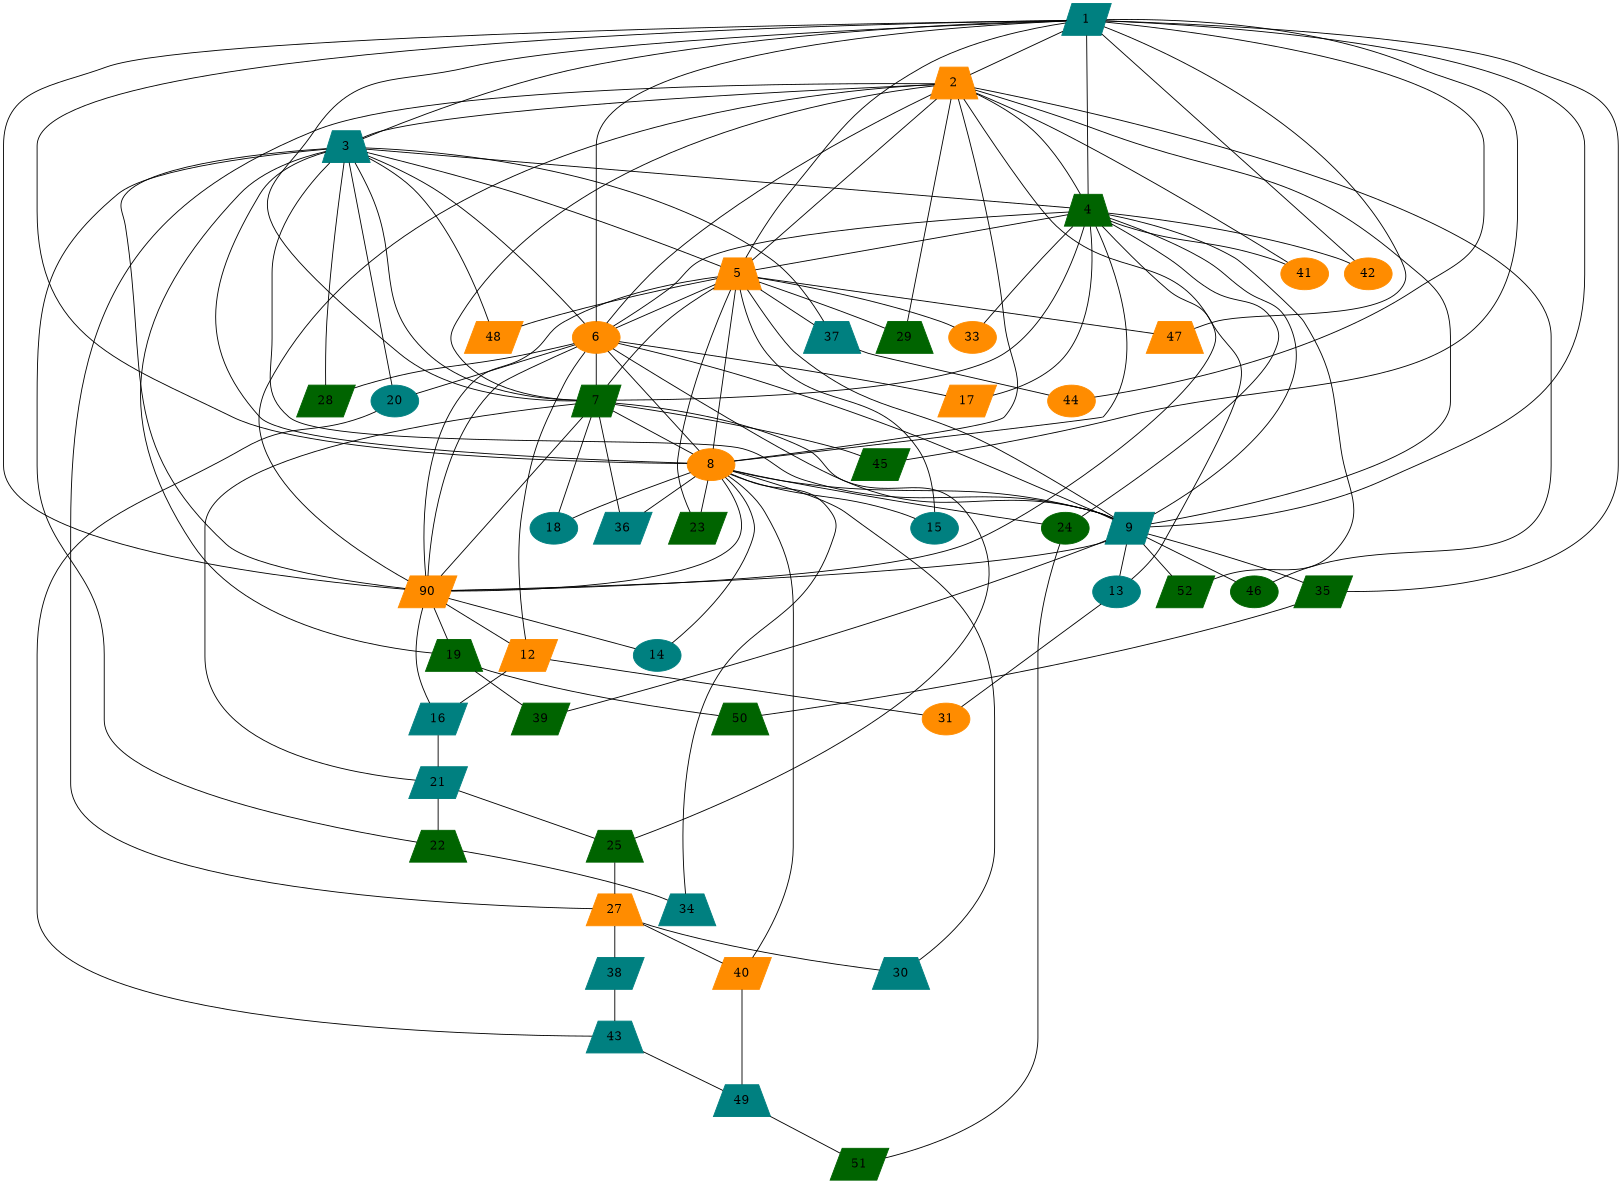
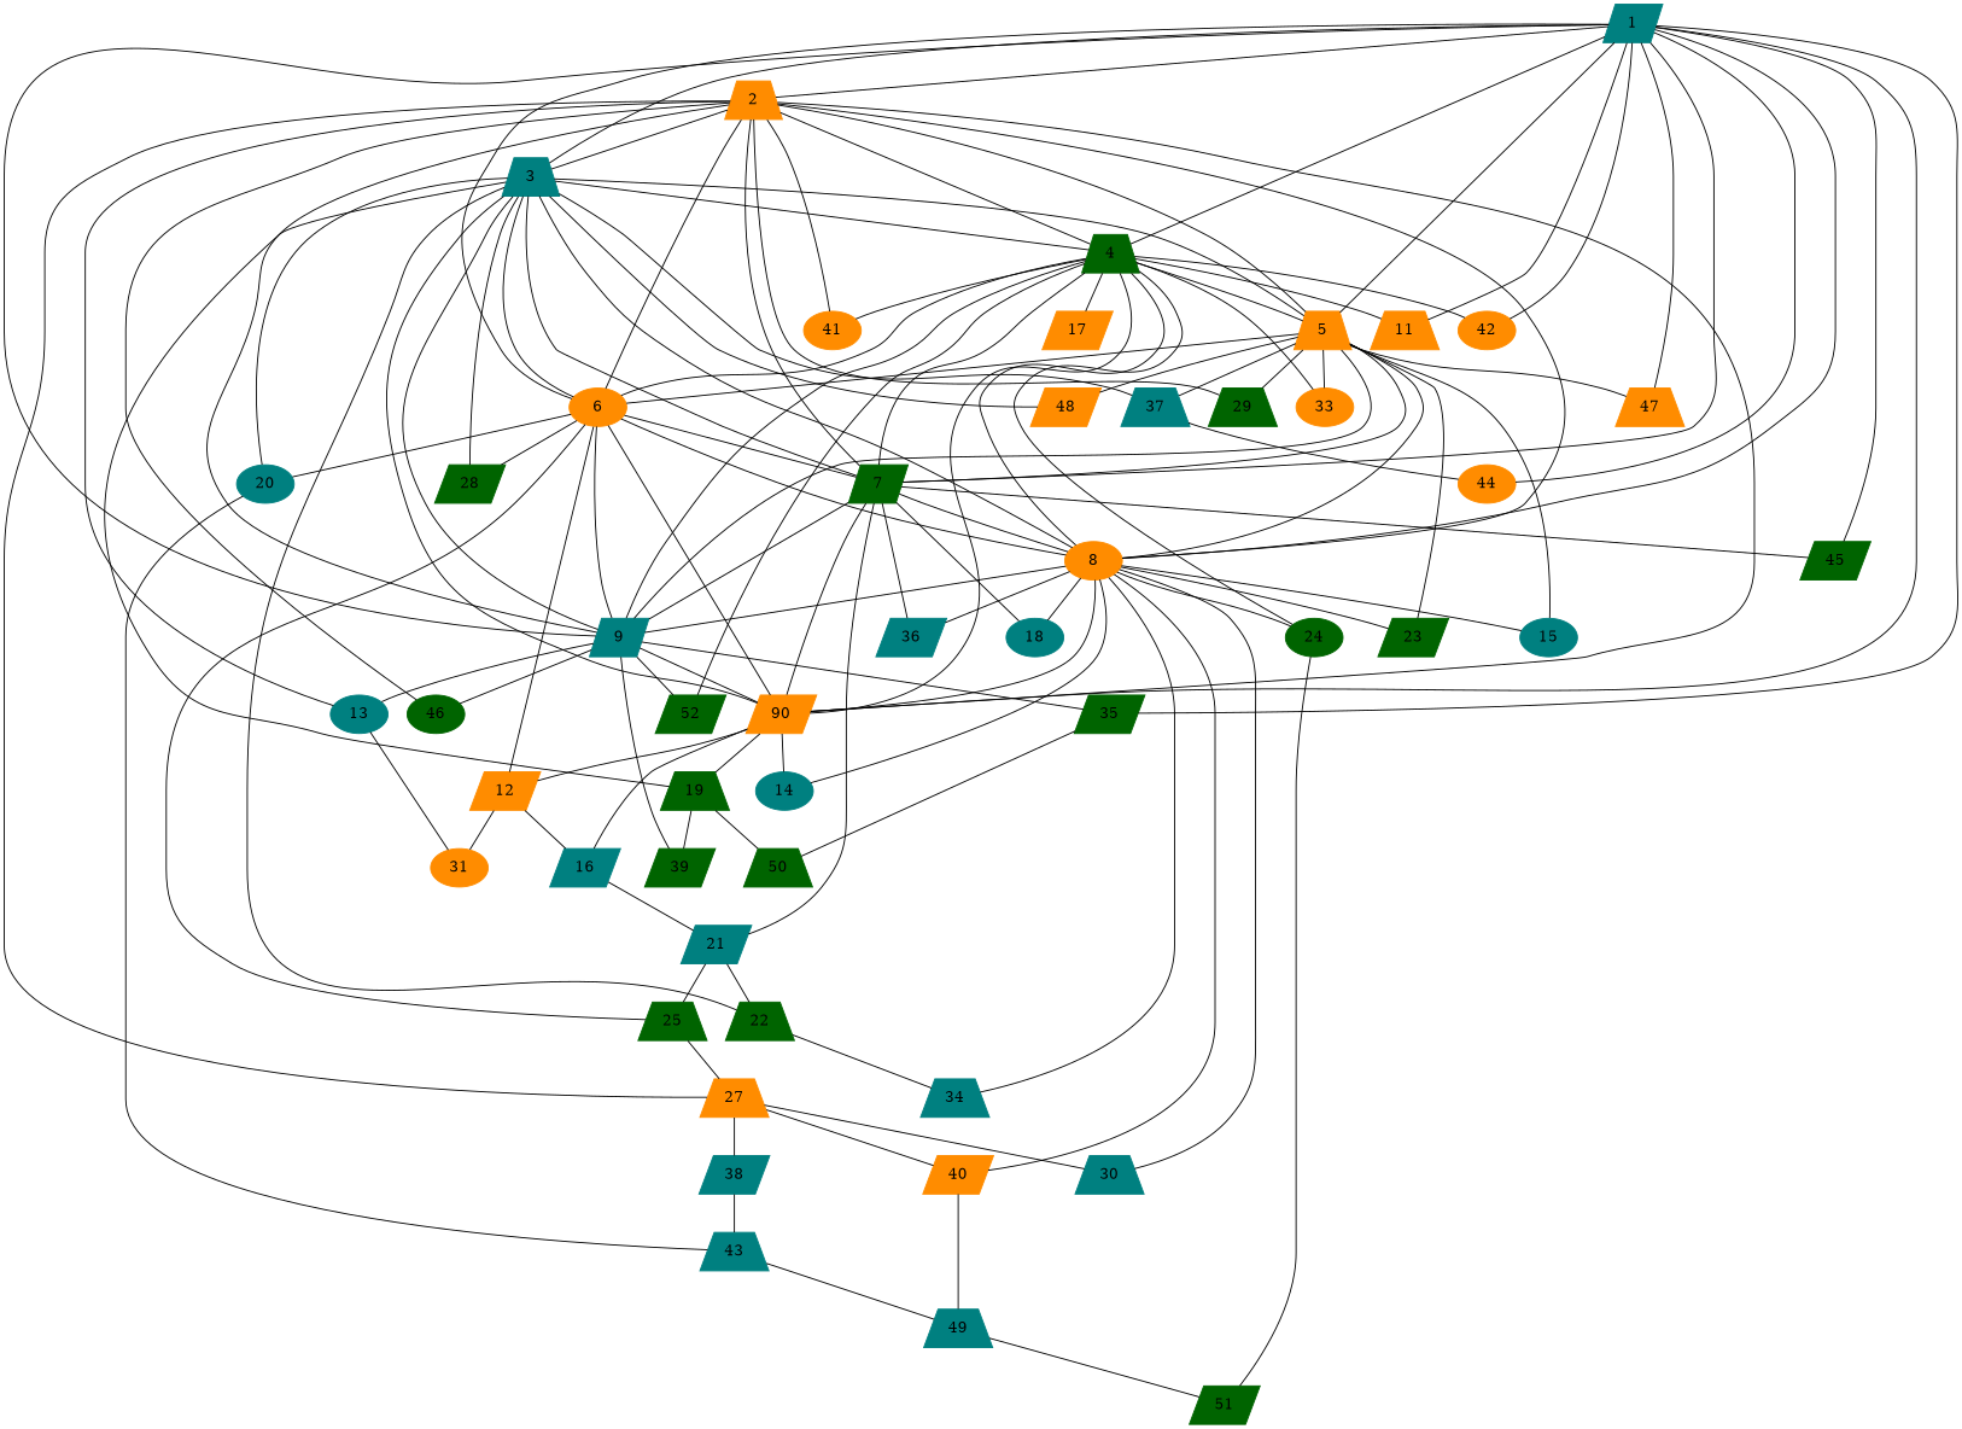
  graph {
    node [color=teal shape=parallelogram style=filled]
    1
    2 [color=darkorange shape=trapezium]
    3 [shape=trapezium]
    4 [color=darkgreen shape=trapezium]
    5 [color=darkorange shape=trapezium]
    6 [color=darkorange shape=ellipse]
    7 [color=darkgreen]
    8 [color=darkorange shape=ellipse]
    9
    n10 [color=darkorange label=90]
+   11 [color=darkorange shape=trapezium]
    35 [color=darkgreen]
    42 [color=darkorange shape=ellipse]
    44 [color=darkorange shape=ellipse]
    45 [color=darkgreen]
    47 [color=darkorange shape=trapezium]
    13 [shape=ellipse]
    27 [color=darkorange shape=trapezium]
    29 [color=darkgreen shape=trapezium]
    41 [color=darkorange shape=ellipse]
    46 [color=darkgreen shape=ellipse]
    19 [color=darkgreen shape=trapezium]
    20 [shape=ellipse]
    22 [color=darkgreen shape=trapezium]
    28 [color=darkgreen]
    37 [shape=trapezium]
    48 [color=darkorange]
    17 [color=darkorange]
    24 [color=darkgreen shape=ellipse]
    33 [color=darkorange shape=ellipse]
    52 [color=darkgreen]
    15 [shape=ellipse]
    23 [color=darkgreen]
    12 [color=darkorange]
    25 [color=darkgreen shape=trapezium]
    18 [shape=ellipse]
    21
    36
    14 [shape=ellipse]
    30 [shape=trapezium]
    34 [shape=trapezium]
    40 [color=darkorange]
    39 [color=darkgreen]
    16
    50 [color=darkgreen shape=trapezium]
    31 [color=darkorange shape=ellipse]
    38
    43 [shape=trapezium]
    51 [color=darkgreen]
    49 [shape=trapezium]
    1 -- 2
    1 -- 3
    1 -- 4
    1 -- 5
    1 -- 6
    1 -- 7
    1 -- 8
    1 -- 9
    1 -- n10
+   1 -- 11
    1 -- 35
    1 -- 42
    1 -- 44
    1 -- 45
    1 -- 47
    2 -- 3
    2 -- 4
    2 -- 5
    2 -- 6
    2 -- 7
    2 -- 8
    2 -- 9
    2 -- n10
    2 -- 13
    2 -- 27
    2 -- 29
    2 -- 41
    2 -- 46
    3 -- 4
    3 -- 5
    3 -- 6
    3 -- 7
    3 -- 8
    3 -- 9
    3 -- n10
    3 -- 19
    3 -- 20
    3 -- 22
    3 -- 28
    3 -- 37
    3 -- 48
    4 -- 5
    4 -- 6
    4 -- 7
    4 -- 8
    4 -- 9
    4 -- n10
+   4 -- 11
    4 -- 42
    4 -- 41
    4 -- 17
    4 -- 24
    4 -- 33
    4 -- 52
    5 -- 6
    5 -- 7
    5 -- 8
    5 -- 9
-   5 -- n10
    5 -- 47
    5 -- 29
    5 -- 37
    5 -- 48
    5 -- 33
    5 -- 15
    5 -- 23
    6 -- 7
    6 -- 8
    6 -- 9
    6 -- n10
    6 -- 20
    6 -- 28
-   6 -- 17
    6 -- 12
    6 -- 25
    7 -- 8
    7 -- 9
    7 -- n10
    7 -- 45
    7 -- 18
    7 -- 21
    7 -- 36
    8 -- 9
    8 -- n10
    8 -- 24
    8 -- 15
    8 -- 23
    8 -- 18
    8 -- 36
    8 -- 14
    8 -- 30
    8 -- 34
    8 -- 40
    9 -- n10
    9 -- 35
    9 -- 13
    9 -- 46
    9 -- 52
    9 -- 39
    n10 -- 19
    n10 -- 12
    n10 -- 14
    n10 -- 16
    35 -- 50
    13 -- 31
    27 -- 30
    27 -- 40
    27 -- 38
    19 -- 39
    19 -- 50
    20 -- 43
    22 -- 34
    37 -- 44
    24 -- 51
    12 -- 16
    12 -- 31
    25 -- 27
    21 -- 22
    21 -- 25
    40 -- 49
    16 -- 21
    38 -- 43
    43 -- 49
    49 -- 51
  }
